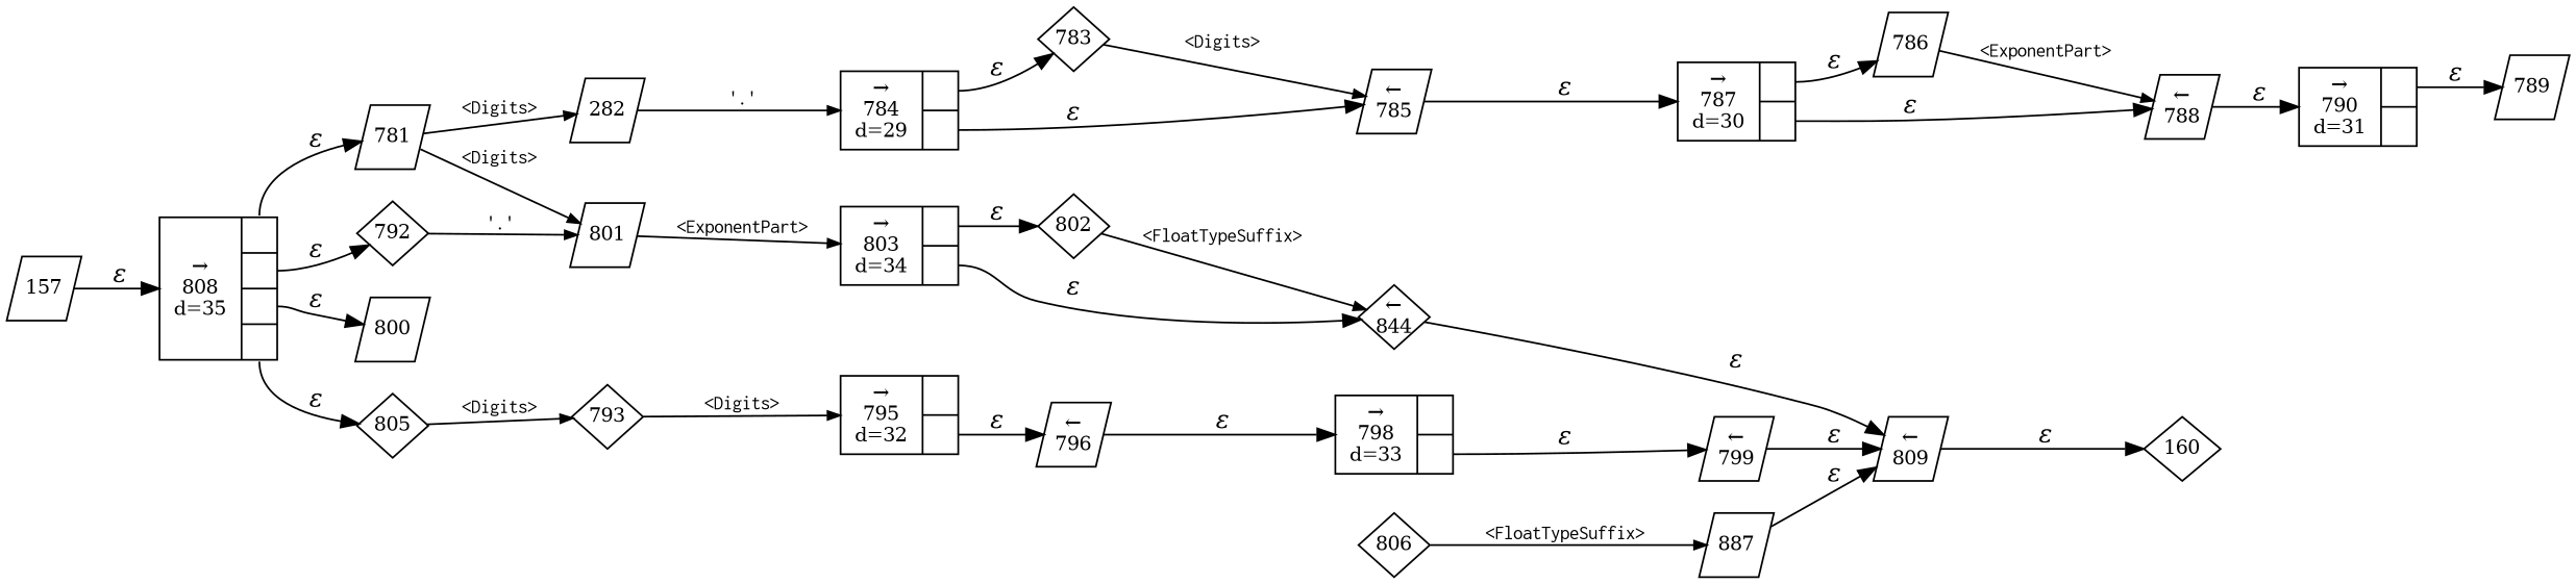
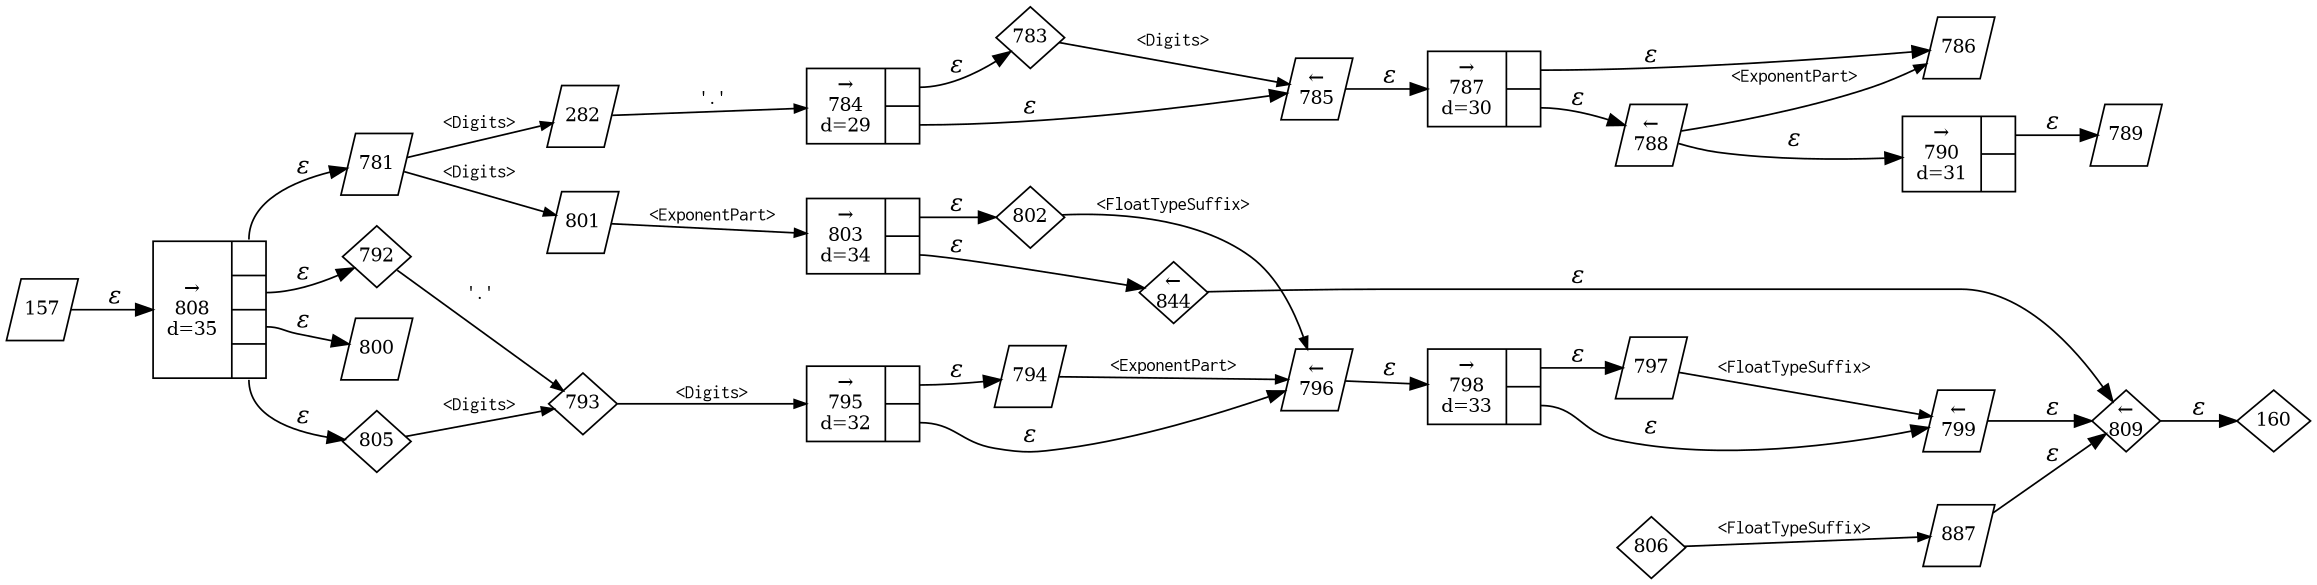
  digraph {
    rankdir=LR
    node [fixedsize=true fontsize=11 shape=parallelogram peripheries=1]
    edge [fontname="Times-Italic"]
    n1 [label=160 shape=diamond width=.6 peripheries=""]
    n2 [label=781 width=.55]
    n3 [label=282 width=.55]
    n4 [label=801 width=.55]
    n5 [fixedsize=false label="{&rarr;\n784\nd=29|{<p0>|<p1>}}" shape=record]
    n6 [label=783 shape=diamond width=.55]
    n7 [label="&larr;\n785" width=.55]
    n8 [fixedsize=false label="{&rarr;\n787\nd=30|{<p0>|<p1>}}" shape=record]
    n9 [label=786 width=.55]
    n10 [label="&larr;\n788" width=.55]
    n11 [fixedsize=false label="{&rarr;\n790\nd=31|{<p0>|<p1>}}" shape=record]
    n12 [label=789 width=.55]
-   n13 [label="&larr;\n809" width=.55]
+   n13 [label="&larr;\n809" shape=diamond width=.55]
    n14 [label=792 shape=diamond width=.55]
    n15 [label=793 shape=diamond width=.55]
    n16 [fixedsize=false label="{&rarr;\n795\nd=32|{<p0>|<p1>}}" shape=record]
+   n17 [label=794 width=.55]
    n18 [label="&larr;\n796" width=.55]
    n19 [fixedsize=false label="{&rarr;\n798\nd=33|{<p0>|<p1>}}" shape=record]
+   n20 [label=797 width=.55]
    n21 [label="&larr;\n799" width=.55]
    n22 [label=157 width=.55]
    n23 [fixedsize=false label="{&rarr;\n808\nd=35|{<p0>|<p1>|<p2>|<p3>}}" shape=record]
    n24 [label=800 width=.55]
    n25 [label=805 shape=diamond width=.55]
    n26 [fixedsize=false label="{&rarr;\n803\nd=34|{<p0>|<p1>}}" shape=record]
    n27 [label=802 shape=diamond width=.55]
    n28 [label="&larr;\n844" shape=diamond width=.55]
    n29 [label=806 shape=diamond width=.55]
    n30 [label=887 width=.55]
    n2 -> n3 [arrowhead=normal arrowsize=.7 fontname=Courier fontsize=11 label="<Digits>"]
    n2 -> n4 [arrowhead=normal arrowsize=.7 fontname=Courier fontsize=11 label="<Digits>"]
    n3 -> n5 [arrowhead=normal arrowsize=.7 fontname=Courier fontsize=11 label="'.'"]
    n4 -> n26 [arrowhead=normal arrowsize=.7 fontname=Courier fontsize=11 label="<ExponentPart>"]
    n5 -> n6 [label="&epsilon;" tailport=p0]
    n5 -> n7 [label="&epsilon;" tailport=p1]
    n6 -> n7 [arrowhead=normal arrowsize=.7 fontname=Courier fontsize=11 label="<Digits>"]
    n7 -> n8 [label="&epsilon;"]
    n8 -> n9 [label="&epsilon;" tailport=p0]
    n8 -> n10 [label="&epsilon;" tailport=p1]
-   n9 -> n10 [arrowhead=normal arrowsize=.7 fontname=Courier fontsize=11 label="<ExponentPart>"]
+   n10 -> n9 [arrowhead=normal arrowsize=.7 fontname=Courier fontsize=11 label="<ExponentPart>"]
    n10 -> n11 [label="&epsilon;"]
    n11 -> n12 [label="&epsilon;" tailport=p0]
    n13 -> n1 [label="&epsilon;"]
-   n14 -> n4 [arrowhead=normal arrowsize=.7 fontname=Courier fontsize=11 label="'.'"]
+   n14 -> n15 [arrowhead=normal arrowsize=.7 fontname=Courier fontsize=11 label="'.'"]
    n15 -> n16 [arrowhead=normal arrowsize=.7 fontname=Courier fontsize=11 label="<Digits>"]
+   n16 -> n17 [label="&epsilon;" tailport=p0]
    n16 -> n18 [label="&epsilon;" tailport=p1]
+   n17 -> n18 [arrowhead=normal arrowsize=.7 fontname=Courier fontsize=11 label="<ExponentPart>"]
    n18 -> n19 [label="&epsilon;"]
+   n19 -> n20 [label="&epsilon;" tailport=p0]
    n19 -> n21 [label="&epsilon;" tailport=p1]
+   n20 -> n21 [arrowhead=normal arrowsize=.7 fontname=Courier fontsize=11 label="<FloatTypeSuffix>"]
    n21 -> n13 [label="&epsilon;"]
    n22 -> n23 [label="&epsilon;"]
    n23 -> n2 [label="&epsilon;" tailport=p0]
    n23 -> n14 [label="&epsilon;" tailport=p1]
    n23 -> n24 [label="&epsilon;" tailport=p2]
    n23 -> n25 [label="&epsilon;" tailport=p3]
    n25 -> n15 [arrowhead=normal arrowsize=.7 fontname=Courier fontsize=11 label="<Digits>"]
    n26 -> n27 [label="&epsilon;" tailport=p0]
    n26 -> n28 [label="&epsilon;" tailport=p1]
-   n27 -> n28 [arrowhead=normal arrowsize=.7 fontname=Courier fontsize=11 label="<FloatTypeSuffix>"]
+   n27 -> n18 [arrowhead=normal arrowsize=.7 fontname=Courier fontsize=11 label="<FloatTypeSuffix>"]
    n28 -> n13 [label="&epsilon;"]
    n29 -> n30 [arrowhead=normal arrowsize=.7 fontname=Courier fontsize=11 label="<FloatTypeSuffix>"]
    n30 -> n13 [label="&epsilon;"]
  }
